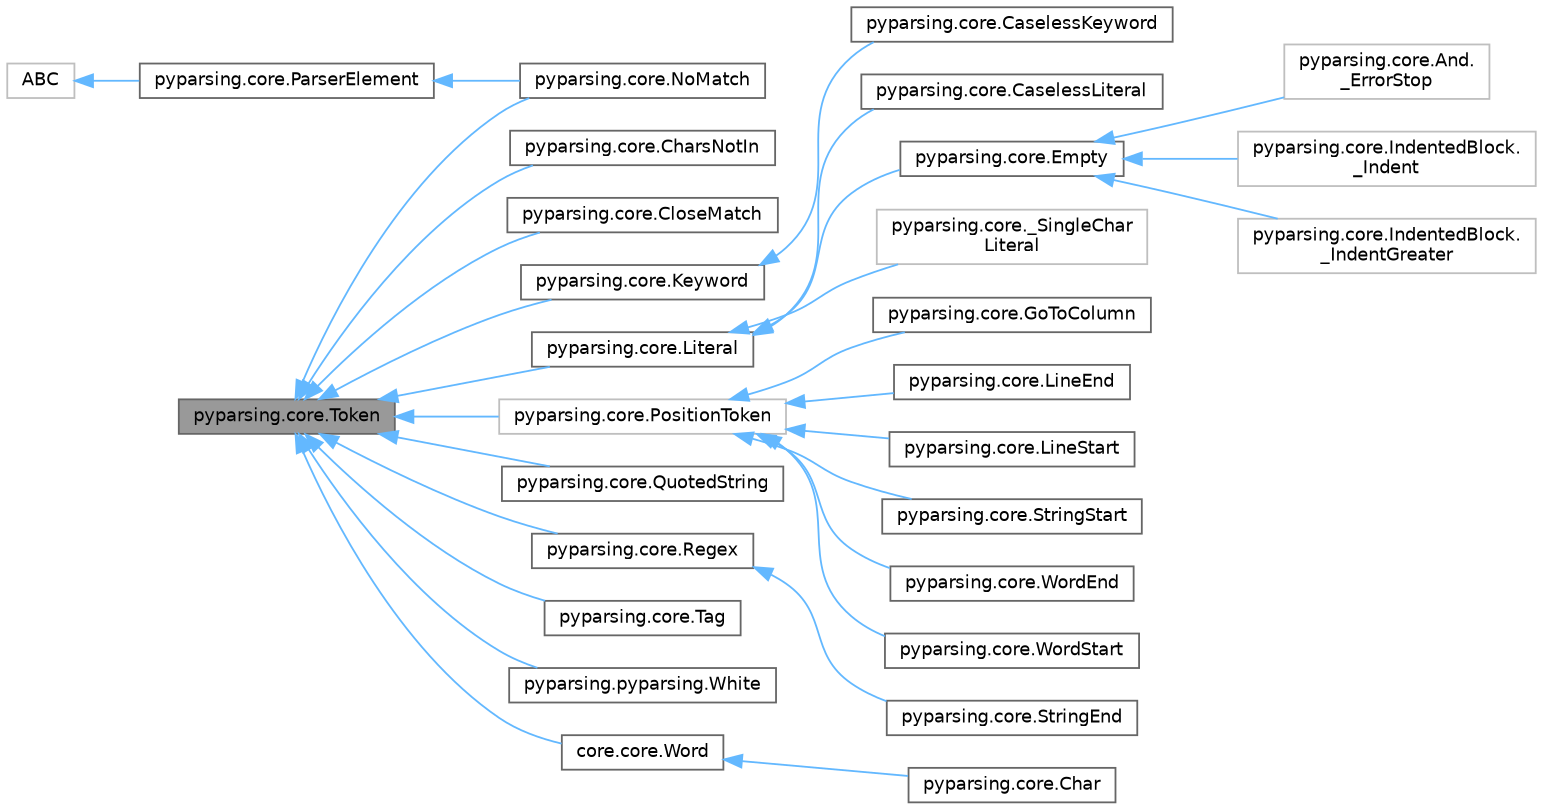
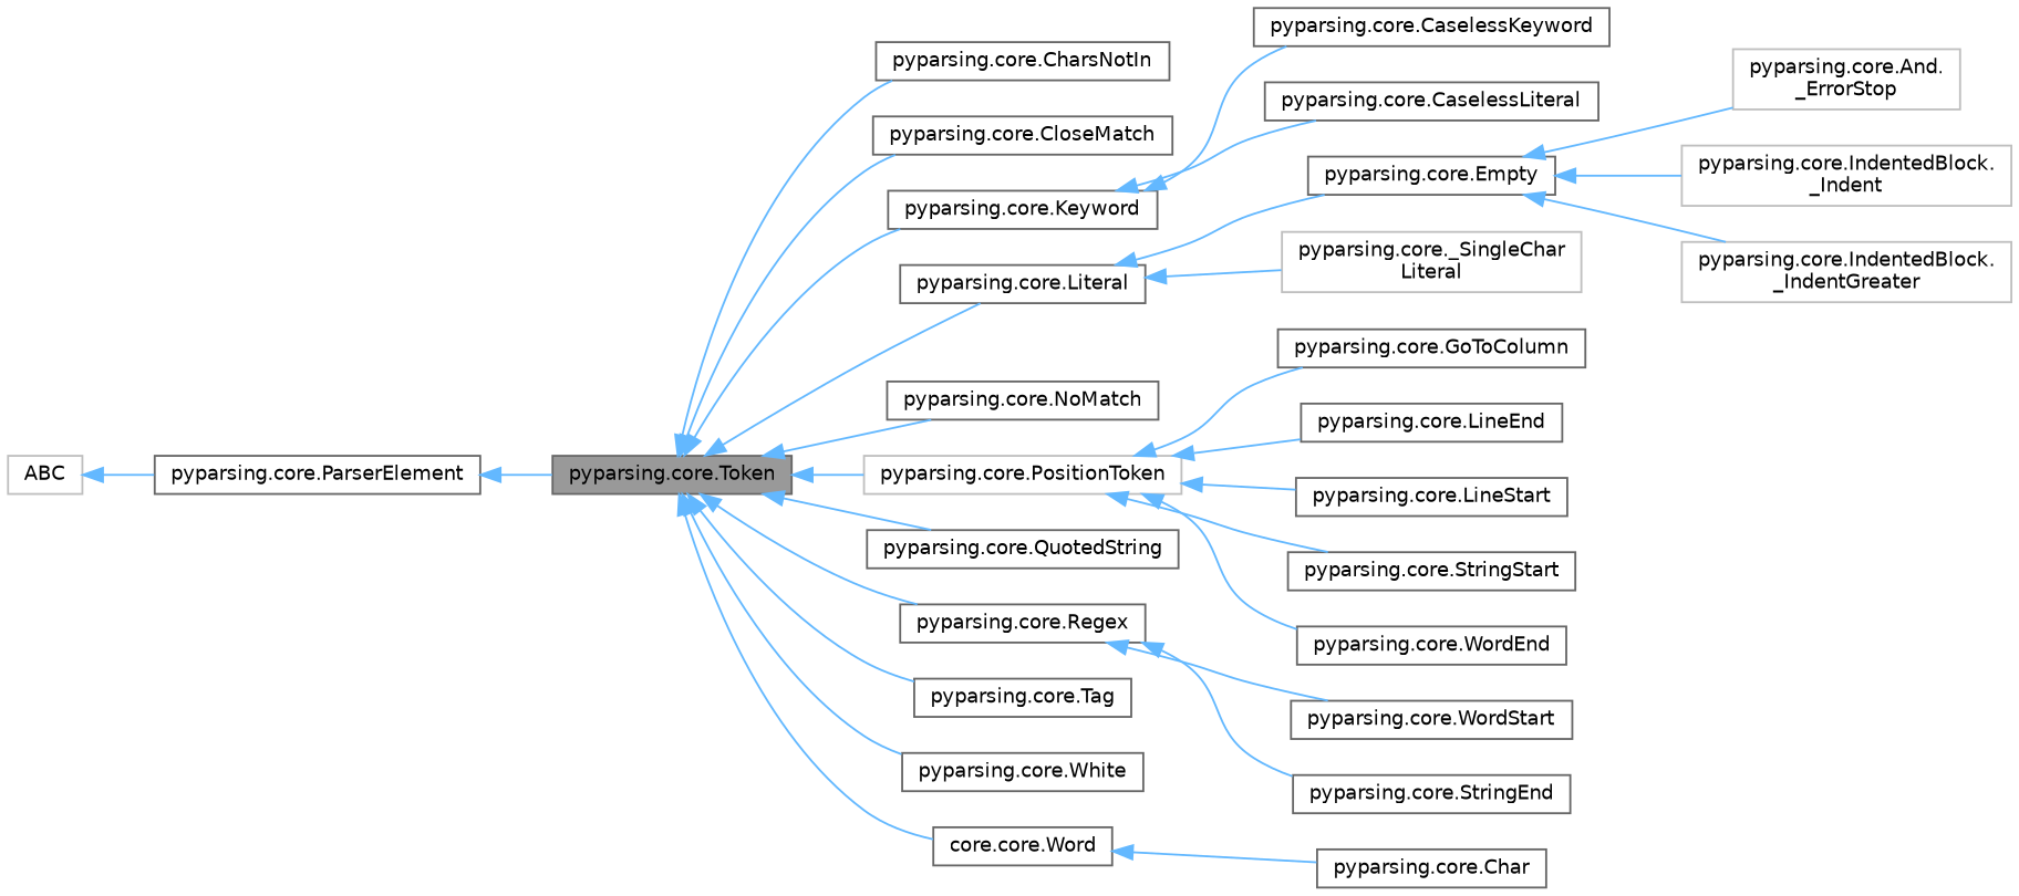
  digraph {
    rankdir=LR
    node [color=gray40 fillcolor=white fontname=Helvetica fontsize=10 shape=box style=filled]
    edge [color=steelblue1 dir=back fontname=Helvetica fontsize=10 labelfontname=Helvetica labelfontsize=10 style=solid]
    n1 [fillcolor=grey60 fontcolor=black height=0.2 label="pyparsing.core.Token" width=0.4]
    n2 [height=0.2 label="pyparsing.core.CharsNotIn" width=0.4]
    n3 [height=0.2 label="pyparsing.core.CloseMatch" width=0.4]
    n4 [height=0.2 label="pyparsing.core.Keyword" width=0.4]
    n5 [height=0.2 label="pyparsing.core.Literal" width=0.4]
    n6 [height=0.2 label="pyparsing.core.NoMatch" width=0.4]
    n7 [color=grey75 height=0.2 label="pyparsing.core.PositionToken" width=0.4]
    n8 [height=0.2 label="pyparsing.core.QuotedString" width=0.4]
    n9 [height=0.2 label="pyparsing.core.Regex" width=0.4]
    n10 [height=0.2 label="pyparsing.core.Tag" width=0.4]
-   n11 [height=0.2 label="pyparsing.pyparsing.White" width=0.4]
+   n11 [height=0.2 label="pyparsing.core.White" width=0.4]
    n12 [height=0.2 label="core.core.Word" width=0.4]
    n13 [height=0.2 label="pyparsing.core.CaselessKeyword" width=0.4]
    n14 [height=0.2 label="pyparsing.core.CaselessLiteral" width=0.4]
    n15 [height=0.2 label="pyparsing.core.Empty" width=0.4]
    n16 [color=grey75 height=0.2 label="pyparsing.core._SingleChar\lLiteral" width=0.4]
    n17 [height=0.2 label="pyparsing.core.GoToColumn" width=0.4]
    n18 [height=0.2 label="pyparsing.core.LineEnd" width=0.4]
    n19 [height=0.2 label="pyparsing.core.LineStart" width=0.4]
    n20 [height=0.2 label="pyparsing.core.StringStart" width=0.4]
    n21 [height=0.2 label="pyparsing.core.WordEnd" width=0.4]
    n22 [height=0.2 label="pyparsing.core.WordStart" width=0.4]
    n23 [height=0.2 label="pyparsing.core.StringEnd" width=0.4]
    n24 [height=0.2 label="pyparsing.core.Char" width=0.4]
    n25 [height=0.2 label="pyparsing.core.ParserElement" width=0.4]
    n26 [color=grey75 height=0.2 label=ABC width=0.4]
    n27 [color=grey75 height=0.2 label="pyparsing.core.And.\l_ErrorStop" width=0.4]
    n28 [color=grey75 height=0.2 label="pyparsing.core.IndentedBlock.\l_Indent" width=0.4]
    n29 [color=grey75 height=0.2 label="pyparsing.core.IndentedBlock.\l_IndentGreater" width=0.4]
    n1 -> n2
    n1 -> n3
    n1 -> n4
    n1 -> n5
    n1 -> n6
    n1 -> n7
    n1 -> n8
    n1 -> n9
    n1 -> n10
    n1 -> n11
    n1 -> n12
    n4 -> n13
-   n5 -> n14
+   n4 -> n14
    n5 -> n15
    n5 -> n16
    n7 -> n17
    n7 -> n18
    n7 -> n19
    n7 -> n20
    n7 -> n21
-   n7 -> n22
+   n9 -> n22
    n9 -> n23
    n12 -> n24
    n15 -> n27
    n15 -> n28
    n15 -> n29
-   n25 -> n6
+   n25 -> n1
    n26 -> n25
  }
